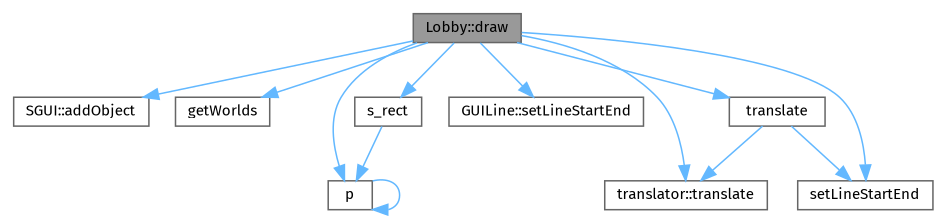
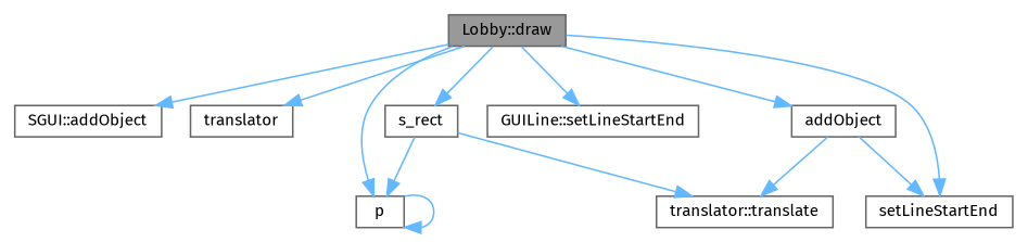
  digraph {
    fontname="Fira Sans"
    rankdir=TB
    node [color=grey40 fillcolor=white fontname="Fira Sans" fontsize=10 shape=box style=filled]
    edge [color=steelblue1 fontname="Fira Sans" fontsize=10 labelfontname=Helvetica labelfontsize=10 style=solid]
    n1 [color=gray40 fillcolor=grey60 fontcolor=black height=0.2 label="Lobby::draw" width=0.4]
    n2 [height=0.2 label="SGUI::addObject" width=0.4]
-   n3 [height=0.2 label=getWorlds width=0.4]
+   n3 [height=0.2 label=translator width=0.4]
    n4 [height=0.2 label=p width=0.4]
    n5 [height=0.2 label=s_rect width=0.4]
    n6 [height=0.2 label="GUILine::setLineStartEnd" width=0.4]
    n7 [height=0.2 label=setLineStartEnd width=0.4]
-   n8 [height=0.2 label=translate width=0.4]
+   n8 [height=0.2 label=addObject width=0.4]
    n9 [height=0.2 label="translator::translate" width=0.4]
    n1 -> n2
    n1 -> n3
    n1 -> n4
    n1 -> n5
    n1 -> n6
    n1 -> n7
    n1 -> n8
-   n1 -> n9
+   n5 -> n9
    n4 -> n4
    n5 -> n4
    n8 -> n7
    n8 -> n9
  }
